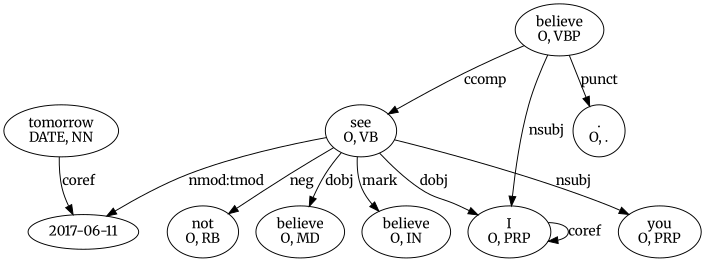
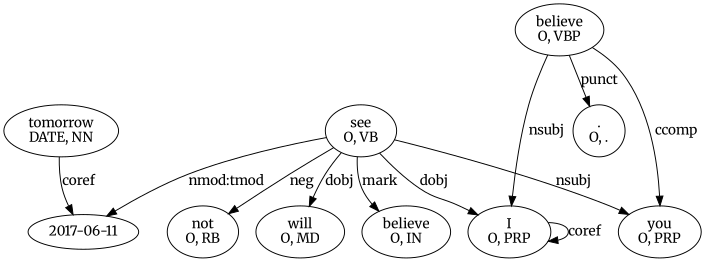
  digraph {
    fontname=Merriweather
    node [fontname=Merriweather group=PRP sentence=0 tag=PRP type=O]
    edge [fontname=Merriweather]
    n1 [group=NN index=9 label="tomorrow\nDATE, NN" lemma=tomorrow tag=NN type=DATE]
    n2 [label="2017-06-11" range="nlp.annotations$format_time_annotation$fn__22321@182498e5" type=DATE value="2017-06-11" group="" sentence="" tag=""]
    n3 [group=VBP index=2 label="believe\nO, VBP" lemma=believe tag=VBP]
    n4 [index=8 label="I\nO, PRP" lemma=I]
    n5 [group="." index=10 label=".\nO, ." lemma="." tag="."]
    n6 [group=VB index=7 label="see\nO, VB" lemma=see tag=VB]
    n7 [group=RB index=6 label="not\nO, RB" lemma=not tag=RB]
    n8 [index=4 label="you\nO, PRP" lemma=you]
-   n9 [group=MD index=5 label="believe\nO, MD" lemma=will tag=MD]
+   n9 [group=MD index=5 label="will\nO, MD" lemma=will tag=MD]
    n10 [group=IN index=3 label="believe\nO, IN" lemma=that tag=IN]
    n1 -> n2 [label=coref type=coref]
    n3 -> n4 ["dep-type"=nsubj label=nsubj]
    n3 -> n5 ["dep-type"=punct label=punct]
-   n3 -> n6 ["dep-type"=ccomp label=ccomp]
+   n3 -> n8 ["dep-type"=ccomp label=ccomp]
    n4 -> n4 [label=coref type=coref]
    n6 -> n2 ["dep-type"="nmod:tmod" label="nmod:tmod"]
    n6 -> n4 ["dep-type"=dobj label=dobj]
    n6 -> n7 ["dep-type"=neg label=neg]
    n6 -> n8 ["dep-type"=nsubj label=nsubj]
    n6 -> n9 ["dep-type"=aux label=dobj]
    n6 -> n10 ["dep-type"=mark label=mark]
  }
